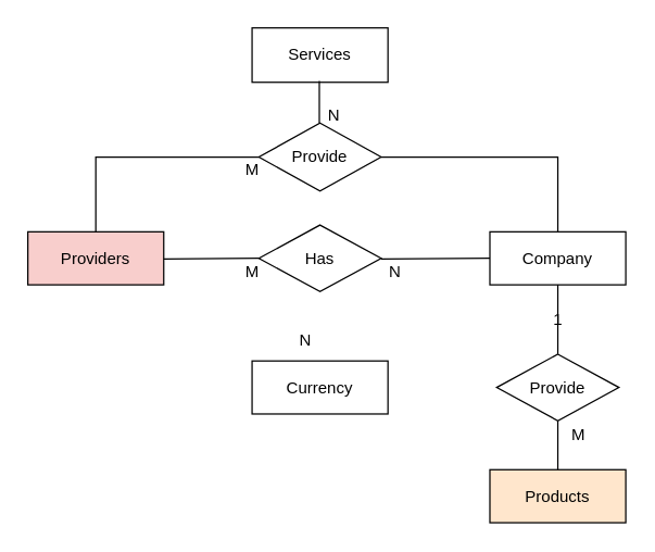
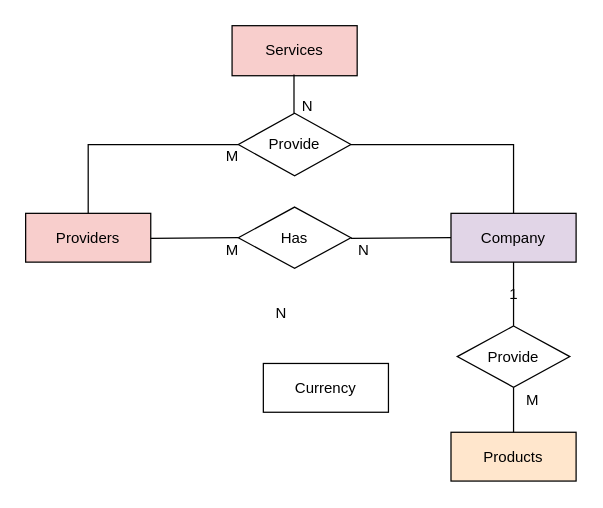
  <mxCell id="0" />
  <mxCell id="1" parent="0" />
- <mxCell id="2" value="Company" style="whiteSpace=wrap;html=1;align=center;" parent="1" vertex="1"><mxGeometry x="360" y="170" width="100" height="39" as="geometry" /></mxCell>
+ <mxCell id="2" value="Company" style="whiteSpace=wrap;html=1;align=center;fillColor=#e1d5e7;" parent="1" vertex="1"><mxGeometry x="360" y="170" width="100" height="39" as="geometry" /></mxCell>
  <mxCell id="3" value="Providers" style="whiteSpace=wrap;html=1;align=center;fillColor=#f8cecc;" parent="1" vertex="1"><mxGeometry x="20" y="170" width="100" height="39" as="geometry" /></mxCell>
  <mxCell id="4" value="Has" style="shape=rhombus;perimeter=rhombusPerimeter;whiteSpace=wrap;html=1;align=center;" parent="1" vertex="1"><mxGeometry x="190" y="165" width="90" height="49" as="geometry" /></mxCell>
  <mxCell id="5" value="" style="endArrow=none;html=1;rounded=0;" parent="1" edge="1"><mxGeometry relative="1" as="geometry"><mxPoint x="280" y="190" as="sourcePoint" /><mxPoint x="360" y="189.5" as="targetPoint" /></mxGeometry></mxCell>
  <mxCell id="6" value="" style="endArrow=none;html=1;rounded=0;" parent="1" edge="1"><mxGeometry relative="1" as="geometry"><mxPoint x="120" y="190" as="sourcePoint" /><mxPoint x="190" y="189.5" as="targetPoint" /></mxGeometry></mxCell>
  <mxCell id="7" value="N" style="text;html=1;align=center;verticalAlign=middle;resizable=0;points=[];autosize=1;strokeColor=none;fillColor=none;" parent="1" vertex="1"><mxGeometry x="275" y="185" width="30" height="30" as="geometry" /></mxCell>
  <mxCell id="8" value="M" style="text;html=1;align=center;verticalAlign=middle;resizable=0;points=[];autosize=1;strokeColor=none;fillColor=none;" parent="1" vertex="1"><mxGeometry x="170" y="185" width="30" height="30" as="geometry" /></mxCell>
  <mxCell id="9" value="Products" style="whiteSpace=wrap;html=1;align=center;fillColor=#ffe6cc;" parent="1" vertex="1"><mxGeometry x="360" y="345" width="100" height="39" as="geometry" /></mxCell>
- <mxCell id="10" value="Currency" style="whiteSpace=wrap;html=1;align=center;" parent="1" vertex="1"><mxGeometry x="185" y="265" width="100" height="39" as="geometry" /></mxCell>
+ <mxCell id="10" value="Currency" style="whiteSpace=wrap;html=1;align=center;" parent="1" vertex="1"><mxGeometry x="210" y="290" width="100" height="39" as="geometry" /></mxCell>
  <mxCell id="11" value="" style="endArrow=none;html=1;rounded=0;entryX=0.5;entryY=1;entryDx=0;entryDy=0;exitX=0.5;exitY=0;exitDx=0;exitDy=0;" parent="1" source="9" target="13" edge="1"><mxGeometry relative="1" as="geometry"><mxPoint x="384.5" y="325.5" as="sourcePoint" /><mxPoint x="425.5" y="325" as="targetPoint" /></mxGeometry></mxCell>
  <mxCell id="12" value="N" style="text;html=1;align=center;verticalAlign=middle;resizable=0;points=[];autosize=1;strokeColor=none;fillColor=none;" parent="1" vertex="1"><mxGeometry x="209" y="235" width="30" height="30" as="geometry" /></mxCell>
  <mxCell id="13" value="Provide" style="shape=rhombus;perimeter=rhombusPerimeter;whiteSpace=wrap;html=1;align=center;" parent="1" vertex="1"><mxGeometry x="365" y="260" width="90" height="49" as="geometry" /></mxCell>
  <mxCell id="14" value="" style="endArrow=none;html=1;rounded=0;entryX=0.5;entryY=1;entryDx=0;entryDy=0;exitX=0.5;exitY=0;exitDx=0;exitDy=0;" parent="1" source="13" target="2" edge="1"><mxGeometry relative="1" as="geometry"><mxPoint x="350" y="225.5" as="sourcePoint" /><mxPoint x="420" y="225" as="targetPoint" /></mxGeometry></mxCell>
  <mxCell id="15" value="M" style="text;html=1;align=center;verticalAlign=middle;resizable=0;points=[];autosize=1;strokeColor=none;fillColor=none;" parent="1" vertex="1"><mxGeometry x="410" y="305" width="30" height="30" as="geometry" /></mxCell>
  <mxCell id="16" value="1" style="text;html=1;align=center;verticalAlign=middle;resizable=0;points=[];autosize=1;strokeColor=none;fillColor=none;" parent="1" vertex="1"><mxGeometry x="395" y="220" width="30" height="30" as="geometry" /></mxCell>
- <mxCell id="17" value="Services" style="whiteSpace=wrap;html=1;align=center;" parent="1" vertex="1"><mxGeometry x="185" y="20" width="100" height="40" as="geometry" /></mxCell>
+ <mxCell id="17" value="Services" style="whiteSpace=wrap;html=1;align=center;fillColor=#f8cecc;" parent="1" vertex="1"><mxGeometry x="185" y="20" width="100" height="40" as="geometry" /></mxCell>
  <mxCell id="18" value="Provide" style="shape=rhombus;perimeter=rhombusPerimeter;whiteSpace=wrap;html=1;align=center;" parent="1" vertex="1"><mxGeometry x="190" y="90" width="90" height="50" as="geometry" /></mxCell>
  <mxCell id="19" value="" style="endArrow=none;html=1;rounded=0;entryX=0.5;entryY=0;entryDx=0;entryDy=0;edgeStyle=elbowEdgeStyle;elbow=vertical;exitX=1;exitY=0.5;exitDx=0;exitDy=0;" parent="1" source="18" target="2" edge="1"><mxGeometry relative="1" as="geometry"><mxPoint x="410" y="110" as="sourcePoint" /><mxPoint x="560" y="130" as="targetPoint" /><Array as="points"><mxPoint x="360" y="115" /></Array></mxGeometry></mxCell>
  <mxCell id="20" value="" style="endArrow=none;html=1;rounded=0;exitX=0.5;exitY=0;exitDx=0;exitDy=0;" parent="1" edge="1"><mxGeometry relative="1" as="geometry"><mxPoint x="234.5" y="90" as="sourcePoint" /><mxPoint x="234.5" y="59" as="targetPoint" /></mxGeometry></mxCell>
  <mxCell id="21" value="" style="endArrow=none;html=1;rounded=0;entryX=0;entryY=0.5;entryDx=0;entryDy=0;edgeStyle=elbowEdgeStyle;elbow=vertical;exitX=0.5;exitY=0;exitDx=0;exitDy=0;exitPerimeter=0;" edge="1" parent="1" source="3" target="18"><mxGeometry relative="1" as="geometry"><mxPoint x="70" y="165" as="sourcePoint" /><mxPoint x="140" y="130" as="targetPoint" /><Array as="points"><mxPoint x="50" y="115" /></Array></mxGeometry></mxCell>
  <mxCell id="22" value="N" style="text;html=1;align=center;verticalAlign=middle;resizable=0;points=[];autosize=1;strokeColor=none;fillColor=none;" vertex="1" parent="1"><mxGeometry x="230" y="70" width="30" height="30" as="geometry" /></mxCell>
  <mxCell id="23" value="M" style="text;html=1;align=center;verticalAlign=middle;resizable=0;points=[];autosize=1;strokeColor=none;fillColor=none;" vertex="1" parent="1"><mxGeometry x="170" y="110" width="30" height="30" as="geometry" /></mxCell>
